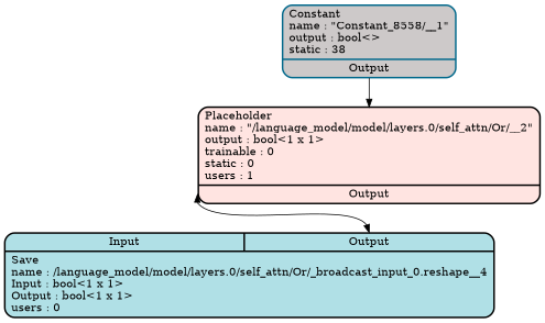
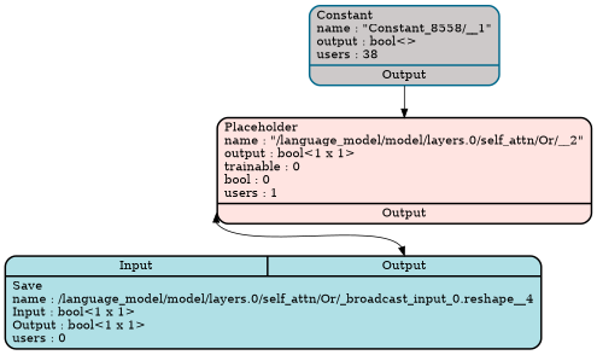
  digraph {
    rankdir=TB
    node [penwidth=2 shape=record style="filled,rounded"]
    edge [tailport=Output]
    n1 [fillcolor=PowderBlue label="{{<Input>Input|<Output>Output}|{Save\lname : /language_model/model/layers.0/self_attn/Or/_broadcast_input_0.reshape__4\lInput : bool\<1 x 1\>\lOutput : bool\<1 x 1\>\lusers : 0\l}}"]
-   n2 [fillcolor=MistyRose1 label="{{Placeholder\lname : \"/language_model/model/layers.0/self_attn/Or/__2\"\loutput : bool\<1 x 1\>\ltrainable : 0\lstatic : 0\lusers : 1\l}|{<Output>Output}}"]
-   n3 [color=DeepSkyBlue4 fillcolor=Snow3 label="{{Constant\lname : \"Constant_8558/__1\"\loutput : bool\<\>\lstatic : 38\l}|{<Output>Output}}"]
+   n2 [fillcolor=MistyRose1 label="{{Placeholder\lname : \"/language_model/model/layers.0/self_attn/Or/__2\"\loutput : bool\<1 x 1\>\ltrainable : 0\lbool : 0\lusers : 1\l}|{<Output>Output}}"]
+   n3 [color=DeepSkyBlue4 fillcolor=Snow3 label="{{Constant\lname : \"Constant_8558/__1\"\loutput : bool\<\>\lusers : 38\l}|{<Output>Output}}"]
    n2 -> n1 [dir=both headport=Output]
    n3 -> n2 [headport=Input]
  }
